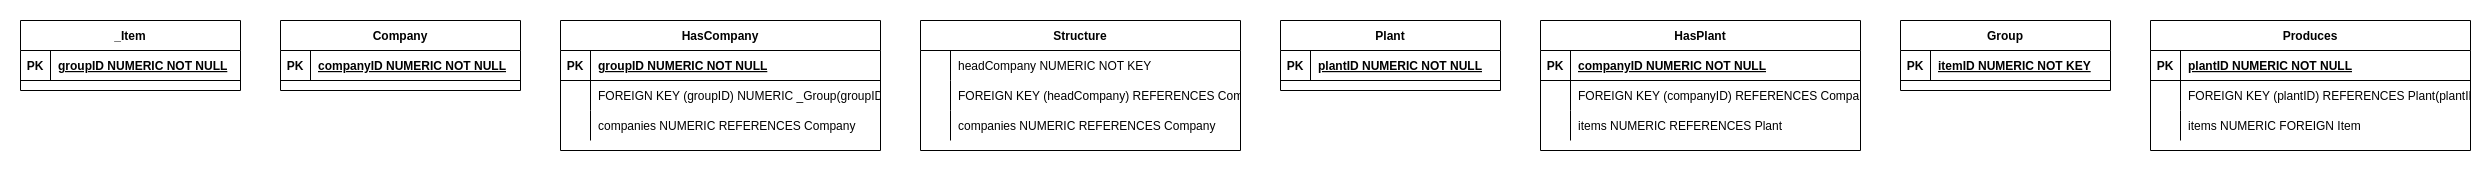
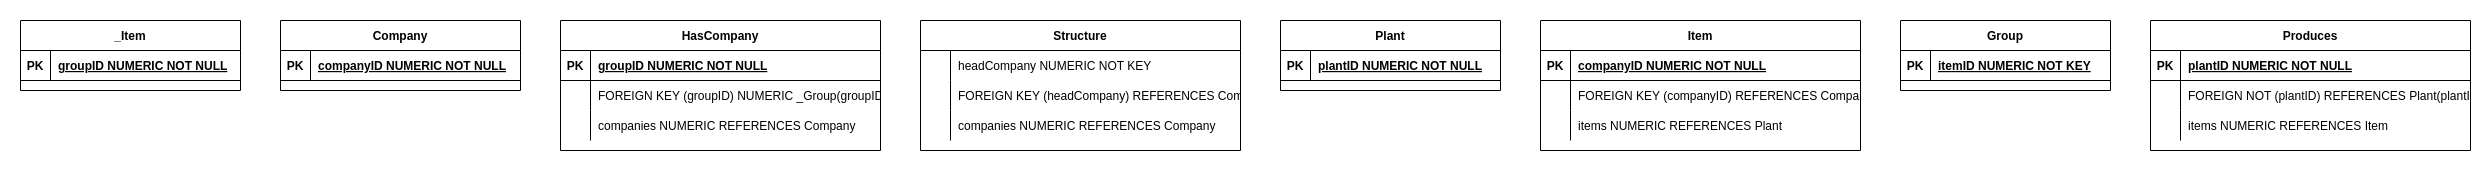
  <mxCell id="0" />
  <mxCell id="1" parent="0" />
  <mxCell id="2" value="_Item" style="shape=table;startSize=30;container=1;collapsible=1;childLayout=tableLayout;fixedRows=1;rowLines=0;fontStyle=1;align=center;resizeLast=1;" vertex="1" parent="1"><mxGeometry x="20" y="20" width="220" height="70" as="geometry" /></mxCell>
  <mxCell id="3" value="" style="shape=tableRow;horizontal=0;startSize=0;swimlaneHead=0;swimlaneBody=0;fillColor=none;collapsible=0;dropTarget=0;points=[[0,0.5],[1,0.5]];portConstraint=eastwest;top=0;left=0;right=0;bottom=1;" vertex="1" parent="2"><mxGeometry y="30" width="220" height="30" as="geometry" /></mxCell>
  <mxCell id="4" value="PK" style="shape=partialRectangle;overflow=hidden;connectable=0;fillColor=none;top=0;left=0;bottom=0;right=0;fontStyle=1;" vertex="1" parent="3"><mxGeometry width="30" height="30" as="geometry"><mxRectangle width="30" height="30" as="alternateBounds" /></mxGeometry></mxCell>
  <mxCell id="5" value="groupID NUMERIC NOT NULL" style="shape=partialRectangle;overflow=hidden;connectable=0;fillColor=none;align=left;top=0;left=0;bottom=0;right=0;spacingLeft=6;fontStyle=5;" vertex="1" parent="3"><mxGeometry x="30" width="190" height="30" as="geometry"><mxRectangle width="190" height="30" as="alternateBounds" /></mxGeometry></mxCell>
  <mxCell id="6" value="Company" style="shape=table;startSize=30;container=1;collapsible=1;childLayout=tableLayout;fixedRows=1;rowLines=0;fontStyle=1;align=center;resizeLast=1;" vertex="1" parent="1"><mxGeometry x="280" y="20" width="240" height="70" as="geometry" /></mxCell>
  <mxCell id="7" value="" style="shape=tableRow;horizontal=0;startSize=0;swimlaneHead=0;swimlaneBody=0;fillColor=none;collapsible=0;dropTarget=0;points=[[0,0.5],[1,0.5]];portConstraint=eastwest;top=0;left=0;right=0;bottom=1;" vertex="1" parent="6"><mxGeometry y="30" width="240" height="30" as="geometry" /></mxCell>
  <mxCell id="8" value="PK" style="shape=partialRectangle;overflow=hidden;connectable=0;fillColor=none;top=0;left=0;bottom=0;right=0;fontStyle=1;" vertex="1" parent="7"><mxGeometry width="30" height="30" as="geometry"><mxRectangle width="30" height="30" as="alternateBounds" /></mxGeometry></mxCell>
  <mxCell id="9" value="companyID NUMERIC NOT NULL" style="shape=partialRectangle;overflow=hidden;connectable=0;fillColor=none;align=left;top=0;left=0;bottom=0;right=0;spacingLeft=6;fontStyle=5;" vertex="1" parent="7"><mxGeometry x="30" width="210" height="30" as="geometry"><mxRectangle width="210" height="30" as="alternateBounds" /></mxGeometry></mxCell>
  <mxCell id="10" value="HasCompany" style="shape=table;startSize=30;container=1;collapsible=1;childLayout=tableLayout;fixedRows=1;rowLines=0;fontStyle=1;align=center;resizeLast=1;" vertex="1" parent="1"><mxGeometry x="560" y="20" width="320" height="130" as="geometry" /></mxCell>
  <mxCell id="11" value="" style="shape=tableRow;horizontal=0;startSize=0;swimlaneHead=0;swimlaneBody=0;fillColor=none;collapsible=0;dropTarget=0;points=[[0,0.5],[1,0.5]];portConstraint=eastwest;top=0;left=0;right=0;bottom=1;" vertex="1" parent="10"><mxGeometry y="30" width="320" height="30" as="geometry" /></mxCell>
  <mxCell id="12" value="PK" style="shape=partialRectangle;overflow=hidden;connectable=0;fillColor=none;top=0;left=0;bottom=0;right=0;fontStyle=1;" vertex="1" parent="11"><mxGeometry width="30" height="30" as="geometry"><mxRectangle width="30" height="30" as="alternateBounds" /></mxGeometry></mxCell>
  <mxCell id="13" value="groupID NUMERIC NOT NULL" style="shape=partialRectangle;overflow=hidden;connectable=0;fillColor=none;align=left;top=0;left=0;bottom=0;right=0;spacingLeft=6;fontStyle=5;" vertex="1" parent="11"><mxGeometry x="30" width="290" height="30" as="geometry"><mxRectangle width="290" height="30" as="alternateBounds" /></mxGeometry></mxCell>
  <mxCell id="14" value="" style="shape=tableRow;horizontal=0;startSize=0;swimlaneHead=0;swimlaneBody=0;fillColor=none;collapsible=0;dropTarget=0;points=[[0,0.5],[1,0.5]];portConstraint=eastwest;top=0;left=0;right=0;bottom=0;" vertex="1" parent="10"><mxGeometry y="60" width="320" height="30" as="geometry" /></mxCell>
  <mxCell id="15" value="" style="shape=partialRectangle;overflow=hidden;connectable=0;fillColor=none;top=0;left=0;bottom=0;right=0;" vertex="1" parent="14"><mxGeometry width="30" height="30" as="geometry"><mxRectangle width="30" height="30" as="alternateBounds" /></mxGeometry></mxCell>
  <mxCell id="16" value="FOREIGN KEY (groupID) NUMERIC _Group(groupID)" style="shape=partialRectangle;overflow=hidden;connectable=0;fillColor=none;align=left;top=0;left=0;bottom=0;right=0;spacingLeft=6;" vertex="1" parent="14"><mxGeometry x="30" width="290" height="30" as="geometry"><mxRectangle width="290" height="30" as="alternateBounds" /></mxGeometry></mxCell>
  <mxCell id="17" value="" style="shape=tableRow;horizontal=0;startSize=0;swimlaneHead=0;swimlaneBody=0;fillColor=none;collapsible=0;dropTarget=0;points=[[0,0.5],[1,0.5]];portConstraint=eastwest;top=0;left=0;right=0;bottom=0;" vertex="1" parent="10"><mxGeometry y="90" width="320" height="30" as="geometry" /></mxCell>
  <mxCell id="18" value="" style="shape=partialRectangle;overflow=hidden;connectable=0;fillColor=none;top=0;left=0;bottom=0;right=0;" vertex="1" parent="17"><mxGeometry width="30" height="30" as="geometry"><mxRectangle width="30" height="30" as="alternateBounds" /></mxGeometry></mxCell>
  <mxCell id="19" value="companies NUMERIC REFERENCES Company" style="shape=partialRectangle;overflow=hidden;connectable=0;fillColor=none;align=left;top=0;left=0;bottom=0;right=0;spacingLeft=6;" vertex="1" parent="17"><mxGeometry x="30" width="290" height="30" as="geometry"><mxRectangle width="290" height="30" as="alternateBounds" /></mxGeometry></mxCell>
  <mxCell id="20" value="Structure" style="shape=table;startSize=30;container=1;collapsible=1;childLayout=tableLayout;fixedRows=1;rowLines=0;fontStyle=1;align=center;resizeLast=1;" vertex="1" parent="1"><mxGeometry x="920" y="20" width="320" height="130" as="geometry" /></mxCell>
  <mxCell id="21" value="" style="shape=tableRow;horizontal=0;startSize=0;swimlaneHead=0;swimlaneBody=0;fillColor=none;collapsible=0;dropTarget=0;points=[[0,0.5],[1,0.5]];portConstraint=eastwest;top=0;left=0;right=0;bottom=0;" vertex="1" parent="20"><mxGeometry y="30" width="320" height="30" as="geometry" /></mxCell>
  <mxCell id="22" value="" style="shape=partialRectangle;overflow=hidden;connectable=0;fillColor=none;top=0;left=0;bottom=0;right=0;" vertex="1" parent="21"><mxGeometry width="30" height="30" as="geometry"><mxRectangle width="30" height="30" as="alternateBounds" /></mxGeometry></mxCell>
  <mxCell id="23" value="headCompany NUMERIC NOT KEY" style="shape=partialRectangle;overflow=hidden;connectable=0;fillColor=none;align=left;top=0;left=0;bottom=0;right=0;spacingLeft=6;" vertex="1" parent="21"><mxGeometry x="30" width="290" height="30" as="geometry"><mxRectangle width="290" height="30" as="alternateBounds" /></mxGeometry></mxCell>
  <mxCell id="24" value="" style="shape=tableRow;horizontal=0;startSize=0;swimlaneHead=0;swimlaneBody=0;fillColor=none;collapsible=0;dropTarget=0;points=[[0,0.5],[1,0.5]];portConstraint=eastwest;top=0;left=0;right=0;bottom=0;" vertex="1" parent="20"><mxGeometry y="60" width="320" height="30" as="geometry" /></mxCell>
  <mxCell id="25" value="" style="shape=partialRectangle;overflow=hidden;connectable=0;fillColor=none;top=0;left=0;bottom=0;right=0;" vertex="1" parent="24"><mxGeometry width="30" height="30" as="geometry"><mxRectangle width="30" height="30" as="alternateBounds" /></mxGeometry></mxCell>
  <mxCell id="26" value="FOREIGN KEY (headCompany) REFERENCES Company(companyID)" style="shape=partialRectangle;overflow=hidden;connectable=0;fillColor=none;align=left;top=0;left=0;bottom=0;right=0;spacingLeft=6;" vertex="1" parent="24"><mxGeometry x="30" width="290" height="30" as="geometry"><mxRectangle width="290" height="30" as="alternateBounds" /></mxGeometry></mxCell>
  <mxCell id="27" value="" style="shape=tableRow;horizontal=0;startSize=0;swimlaneHead=0;swimlaneBody=0;fillColor=none;collapsible=0;dropTarget=0;points=[[0,0.5],[1,0.5]];portConstraint=eastwest;top=0;left=0;right=0;bottom=0;" vertex="1" parent="20"><mxGeometry y="90" width="320" height="30" as="geometry" /></mxCell>
  <mxCell id="28" value="" style="shape=partialRectangle;overflow=hidden;connectable=0;fillColor=none;top=0;left=0;bottom=0;right=0;" vertex="1" parent="27"><mxGeometry width="30" height="30" as="geometry"><mxRectangle width="30" height="30" as="alternateBounds" /></mxGeometry></mxCell>
  <mxCell id="29" value="companies NUMERIC REFERENCES Company" style="shape=partialRectangle;overflow=hidden;connectable=0;fillColor=none;align=left;top=0;left=0;bottom=0;right=0;spacingLeft=6;" vertex="1" parent="27"><mxGeometry x="30" width="290" height="30" as="geometry"><mxRectangle width="290" height="30" as="alternateBounds" /></mxGeometry></mxCell>
  <mxCell id="30" value="Plant" style="shape=table;startSize=30;container=1;collapsible=1;childLayout=tableLayout;fixedRows=1;rowLines=0;fontStyle=1;align=center;resizeLast=1;" vertex="1" parent="1"><mxGeometry x="1280" y="20" width="220" height="70" as="geometry" /></mxCell>
  <mxCell id="31" value="" style="shape=tableRow;horizontal=0;startSize=0;swimlaneHead=0;swimlaneBody=0;fillColor=none;collapsible=0;dropTarget=0;points=[[0,0.5],[1,0.5]];portConstraint=eastwest;top=0;left=0;right=0;bottom=1;" vertex="1" parent="30"><mxGeometry y="30" width="220" height="30" as="geometry" /></mxCell>
  <mxCell id="32" value="PK" style="shape=partialRectangle;overflow=hidden;connectable=0;fillColor=none;top=0;left=0;bottom=0;right=0;fontStyle=1;" vertex="1" parent="31"><mxGeometry width="30" height="30" as="geometry"><mxRectangle width="30" height="30" as="alternateBounds" /></mxGeometry></mxCell>
  <mxCell id="33" value="plantID NUMERIC NOT NULL" style="shape=partialRectangle;overflow=hidden;connectable=0;fillColor=none;align=left;top=0;left=0;bottom=0;right=0;spacingLeft=6;fontStyle=5;" vertex="1" parent="31"><mxGeometry x="30" width="190" height="30" as="geometry"><mxRectangle width="190" height="30" as="alternateBounds" /></mxGeometry></mxCell>
- <mxCell id="34" value="HasPlant" style="shape=table;startSize=30;container=1;collapsible=1;childLayout=tableLayout;fixedRows=1;rowLines=0;fontStyle=1;align=center;resizeLast=1;" vertex="1" parent="1"><mxGeometry x="1540" y="20" width="320" height="130" as="geometry" /></mxCell>
+ <mxCell id="34" value="Item" style="shape=table;startSize=30;container=1;collapsible=1;childLayout=tableLayout;fixedRows=1;rowLines=0;fontStyle=1;align=center;resizeLast=1;" vertex="1" parent="1"><mxGeometry x="1540" y="20" width="320" height="130" as="geometry" /></mxCell>
  <mxCell id="35" value="" style="shape=tableRow;horizontal=0;startSize=0;swimlaneHead=0;swimlaneBody=0;fillColor=none;collapsible=0;dropTarget=0;points=[[0,0.5],[1,0.5]];portConstraint=eastwest;top=0;left=0;right=0;bottom=1;" vertex="1" parent="34"><mxGeometry y="30" width="320" height="30" as="geometry" /></mxCell>
  <mxCell id="36" value="PK" style="shape=partialRectangle;overflow=hidden;connectable=0;fillColor=none;top=0;left=0;bottom=0;right=0;fontStyle=1;" vertex="1" parent="35"><mxGeometry width="30" height="30" as="geometry"><mxRectangle width="30" height="30" as="alternateBounds" /></mxGeometry></mxCell>
  <mxCell id="37" value="companyID NUMERIC NOT NULL" style="shape=partialRectangle;overflow=hidden;connectable=0;fillColor=none;align=left;top=0;left=0;bottom=0;right=0;spacingLeft=6;fontStyle=5;" vertex="1" parent="35"><mxGeometry x="30" width="290" height="30" as="geometry"><mxRectangle width="290" height="30" as="alternateBounds" /></mxGeometry></mxCell>
  <mxCell id="38" value="" style="shape=tableRow;horizontal=0;startSize=0;swimlaneHead=0;swimlaneBody=0;fillColor=none;collapsible=0;dropTarget=0;points=[[0,0.5],[1,0.5]];portConstraint=eastwest;top=0;left=0;right=0;bottom=0;" vertex="1" parent="34"><mxGeometry y="60" width="320" height="30" as="geometry" /></mxCell>
  <mxCell id="39" value="" style="shape=partialRectangle;overflow=hidden;connectable=0;fillColor=none;top=0;left=0;bottom=0;right=0;" vertex="1" parent="38"><mxGeometry width="30" height="30" as="geometry"><mxRectangle width="30" height="30" as="alternateBounds" /></mxGeometry></mxCell>
  <mxCell id="40" value="FOREIGN KEY (companyID) REFERENCES Company(companyID)" style="shape=partialRectangle;overflow=hidden;connectable=0;fillColor=none;align=left;top=0;left=0;bottom=0;right=0;spacingLeft=6;" vertex="1" parent="38"><mxGeometry x="30" width="290" height="30" as="geometry"><mxRectangle width="290" height="30" as="alternateBounds" /></mxGeometry></mxCell>
  <mxCell id="41" value="" style="shape=tableRow;horizontal=0;startSize=0;swimlaneHead=0;swimlaneBody=0;fillColor=none;collapsible=0;dropTarget=0;points=[[0,0.5],[1,0.5]];portConstraint=eastwest;top=0;left=0;right=0;bottom=0;" vertex="1" parent="34"><mxGeometry y="90" width="320" height="30" as="geometry" /></mxCell>
  <mxCell id="42" value="" style="shape=partialRectangle;overflow=hidden;connectable=0;fillColor=none;top=0;left=0;bottom=0;right=0;" vertex="1" parent="41"><mxGeometry width="30" height="30" as="geometry"><mxRectangle width="30" height="30" as="alternateBounds" /></mxGeometry></mxCell>
  <mxCell id="43" value="items NUMERIC REFERENCES Plant" style="shape=partialRectangle;overflow=hidden;connectable=0;fillColor=none;align=left;top=0;left=0;bottom=0;right=0;spacingLeft=6;" vertex="1" parent="41"><mxGeometry x="30" width="290" height="30" as="geometry"><mxRectangle width="290" height="30" as="alternateBounds" /></mxGeometry></mxCell>
  <mxCell id="44" value="Group" style="shape=table;startSize=30;container=1;collapsible=1;childLayout=tableLayout;fixedRows=1;rowLines=0;fontStyle=1;align=center;resizeLast=1;" vertex="1" parent="1"><mxGeometry x="1900" y="20" width="210" height="70" as="geometry" /></mxCell>
  <mxCell id="45" value="" style="shape=tableRow;horizontal=0;startSize=0;swimlaneHead=0;swimlaneBody=0;fillColor=none;collapsible=0;dropTarget=0;points=[[0,0.5],[1,0.5]];portConstraint=eastwest;top=0;left=0;right=0;bottom=1;" vertex="1" parent="44"><mxGeometry y="30" width="210" height="30" as="geometry" /></mxCell>
  <mxCell id="46" value="PK" style="shape=partialRectangle;overflow=hidden;connectable=0;fillColor=none;top=0;left=0;bottom=0;right=0;fontStyle=1;" vertex="1" parent="45"><mxGeometry width="30" height="30" as="geometry"><mxRectangle width="30" height="30" as="alternateBounds" /></mxGeometry></mxCell>
  <mxCell id="47" value="itemID NUMERIC NOT KEY" style="shape=partialRectangle;overflow=hidden;connectable=0;fillColor=none;align=left;top=0;left=0;bottom=0;right=0;spacingLeft=6;fontStyle=5;" vertex="1" parent="45"><mxGeometry x="30" width="180" height="30" as="geometry"><mxRectangle width="180" height="30" as="alternateBounds" /></mxGeometry></mxCell>
  <mxCell id="48" value="Produces" style="shape=table;startSize=30;container=1;collapsible=1;childLayout=tableLayout;fixedRows=1;rowLines=0;fontStyle=1;align=center;resizeLast=1;" vertex="1" parent="1"><mxGeometry x="2150" y="20" width="320" height="130" as="geometry" /></mxCell>
  <mxCell id="49" value="" style="shape=tableRow;horizontal=0;startSize=0;swimlaneHead=0;swimlaneBody=0;fillColor=none;collapsible=0;dropTarget=0;points=[[0,0.5],[1,0.5]];portConstraint=eastwest;top=0;left=0;right=0;bottom=1;" vertex="1" parent="48"><mxGeometry y="30" width="320" height="30" as="geometry" /></mxCell>
  <mxCell id="50" value="PK" style="shape=partialRectangle;overflow=hidden;connectable=0;fillColor=none;top=0;left=0;bottom=0;right=0;fontStyle=1;" vertex="1" parent="49"><mxGeometry width="30" height="30" as="geometry"><mxRectangle width="30" height="30" as="alternateBounds" /></mxGeometry></mxCell>
  <mxCell id="51" value="plantID NUMERIC NOT NULL" style="shape=partialRectangle;overflow=hidden;connectable=0;fillColor=none;align=left;top=0;left=0;bottom=0;right=0;spacingLeft=6;fontStyle=5;" vertex="1" parent="49"><mxGeometry x="30" width="290" height="30" as="geometry"><mxRectangle width="290" height="30" as="alternateBounds" /></mxGeometry></mxCell>
  <mxCell id="52" value="" style="shape=tableRow;horizontal=0;startSize=0;swimlaneHead=0;swimlaneBody=0;fillColor=none;collapsible=0;dropTarget=0;points=[[0,0.5],[1,0.5]];portConstraint=eastwest;top=0;left=0;right=0;bottom=0;" vertex="1" parent="48"><mxGeometry y="60" width="320" height="30" as="geometry" /></mxCell>
  <mxCell id="53" value="" style="shape=partialRectangle;overflow=hidden;connectable=0;fillColor=none;top=0;left=0;bottom=0;right=0;" vertex="1" parent="52"><mxGeometry width="30" height="30" as="geometry"><mxRectangle width="30" height="30" as="alternateBounds" /></mxGeometry></mxCell>
- <mxCell id="54" value="FOREIGN KEY (plantID) REFERENCES Plant(plantID)" style="shape=partialRectangle;overflow=hidden;connectable=0;fillColor=none;align=left;top=0;left=0;bottom=0;right=0;spacingLeft=6;" vertex="1" parent="52"><mxGeometry x="30" width="290" height="30" as="geometry"><mxRectangle width="290" height="30" as="alternateBounds" /></mxGeometry></mxCell>
+ <mxCell id="54" value="FOREIGN NOT (plantID) REFERENCES Plant(plantID)" style="shape=partialRectangle;overflow=hidden;connectable=0;fillColor=none;align=left;top=0;left=0;bottom=0;right=0;spacingLeft=6;" vertex="1" parent="52"><mxGeometry x="30" width="290" height="30" as="geometry"><mxRectangle width="290" height="30" as="alternateBounds" /></mxGeometry></mxCell>
  <mxCell id="55" value="" style="shape=tableRow;horizontal=0;startSize=0;swimlaneHead=0;swimlaneBody=0;fillColor=none;collapsible=0;dropTarget=0;points=[[0,0.5],[1,0.5]];portConstraint=eastwest;top=0;left=0;right=0;bottom=0;" vertex="1" parent="48"><mxGeometry y="90" width="320" height="30" as="geometry" /></mxCell>
  <mxCell id="56" value="" style="shape=partialRectangle;overflow=hidden;connectable=0;fillColor=none;top=0;left=0;bottom=0;right=0;" vertex="1" parent="55"><mxGeometry width="30" height="30" as="geometry"><mxRectangle width="30" height="30" as="alternateBounds" /></mxGeometry></mxCell>
- <mxCell id="57" value="items NUMERIC FOREIGN Item" style="shape=partialRectangle;overflow=hidden;connectable=0;fillColor=none;align=left;top=0;left=0;bottom=0;right=0;spacingLeft=6;" vertex="1" parent="55"><mxGeometry x="30" width="290" height="30" as="geometry"><mxRectangle width="290" height="30" as="alternateBounds" /></mxGeometry></mxCell>
+ <mxCell id="57" value="items NUMERIC REFERENCES Item" style="shape=partialRectangle;overflow=hidden;connectable=0;fillColor=none;align=left;top=0;left=0;bottom=0;right=0;spacingLeft=6;" vertex="1" parent="55"><mxGeometry x="30" width="290" height="30" as="geometry"><mxRectangle width="290" height="30" as="alternateBounds" /></mxGeometry></mxCell>
